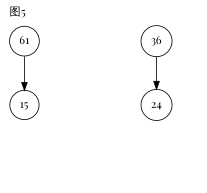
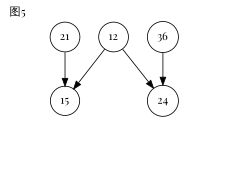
  digraph {
    fontname="Playfair Display"
    label="图5"
    labeljust=l
    labelloc=t
    node [fontname="Playfair Display" shape=circle]
    edge [fontname="Playfair Display" style=invis]
+   n73 [label=12]
    n74 [label=15]
    n78 [style=invis]
    n79 [label=24]
    n76 [style=invis]
    n77 [style=invis]
    n81 [style=invis]
    n82 [style=invis]
-   n75 [label=61]
+   n75 [label=21]
    n80 [label=36]
+   n73 -> n74 [style=""]
+   n73 -> n78
+   n73 -> n79 [style=""]
    n74 -> n76
    n74 -> n77
    n79 -> n81
    n79 -> n82
    n75 -> n74 [style=""]
    n80 -> n79 [style=""]
  }
